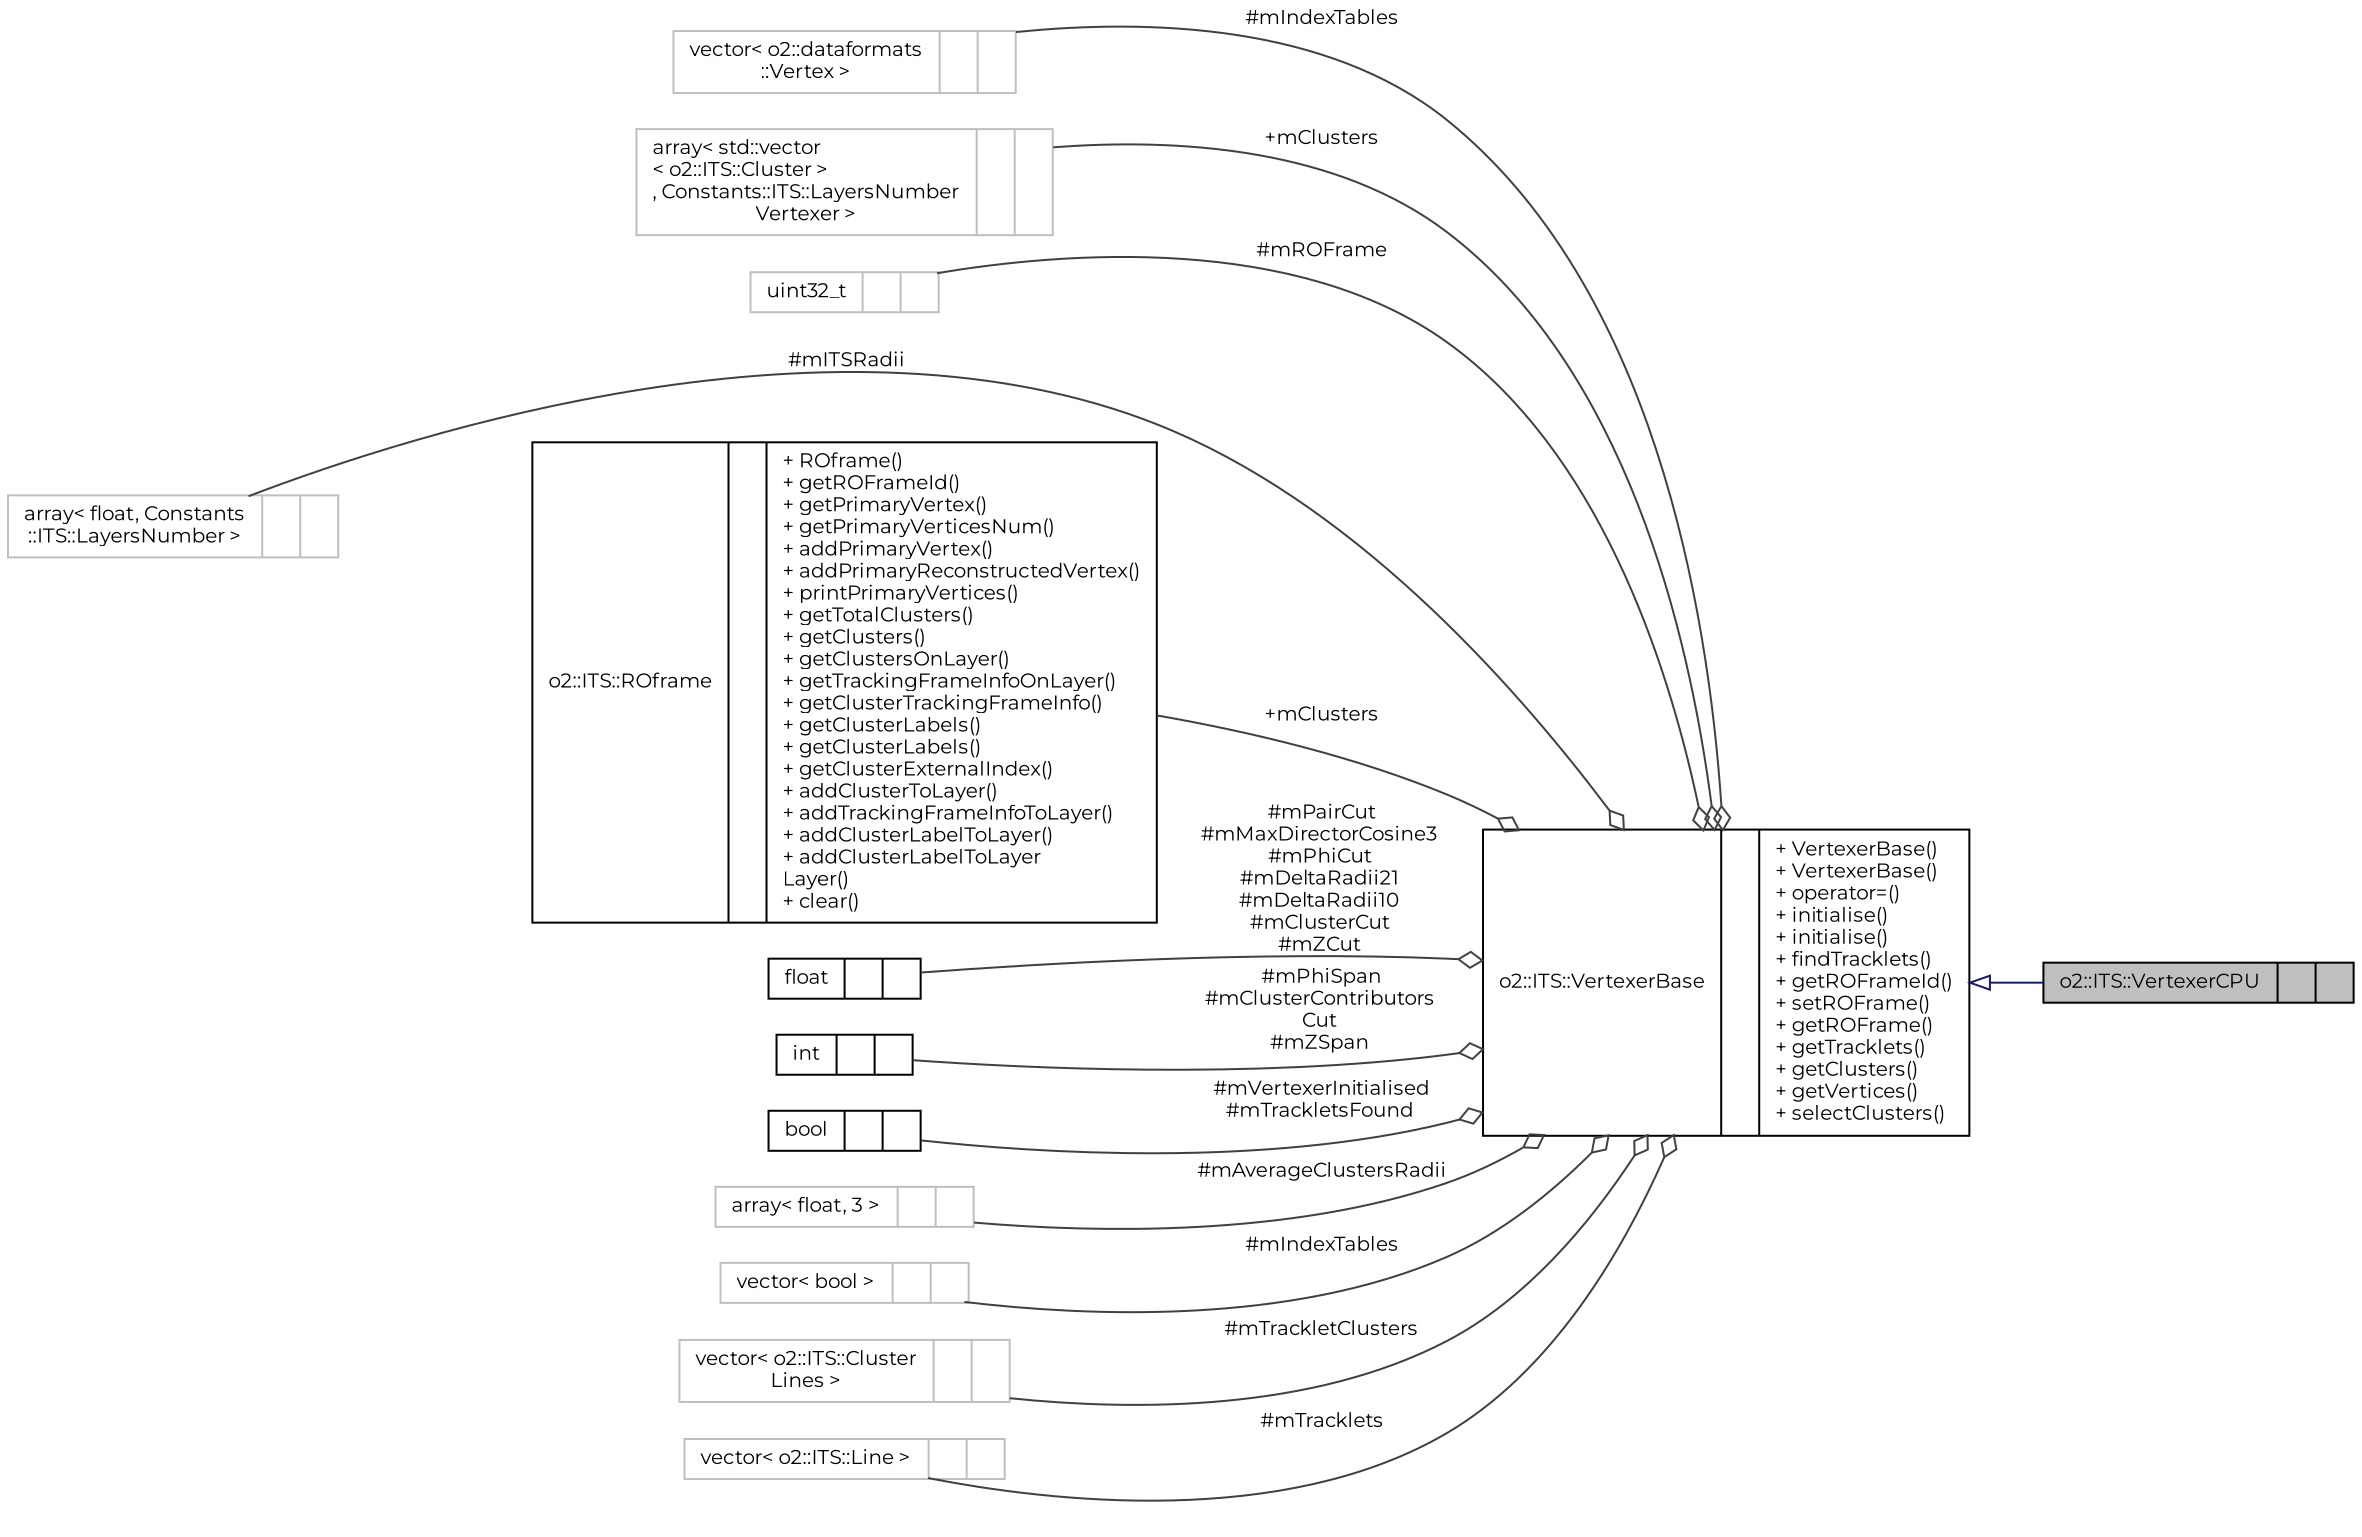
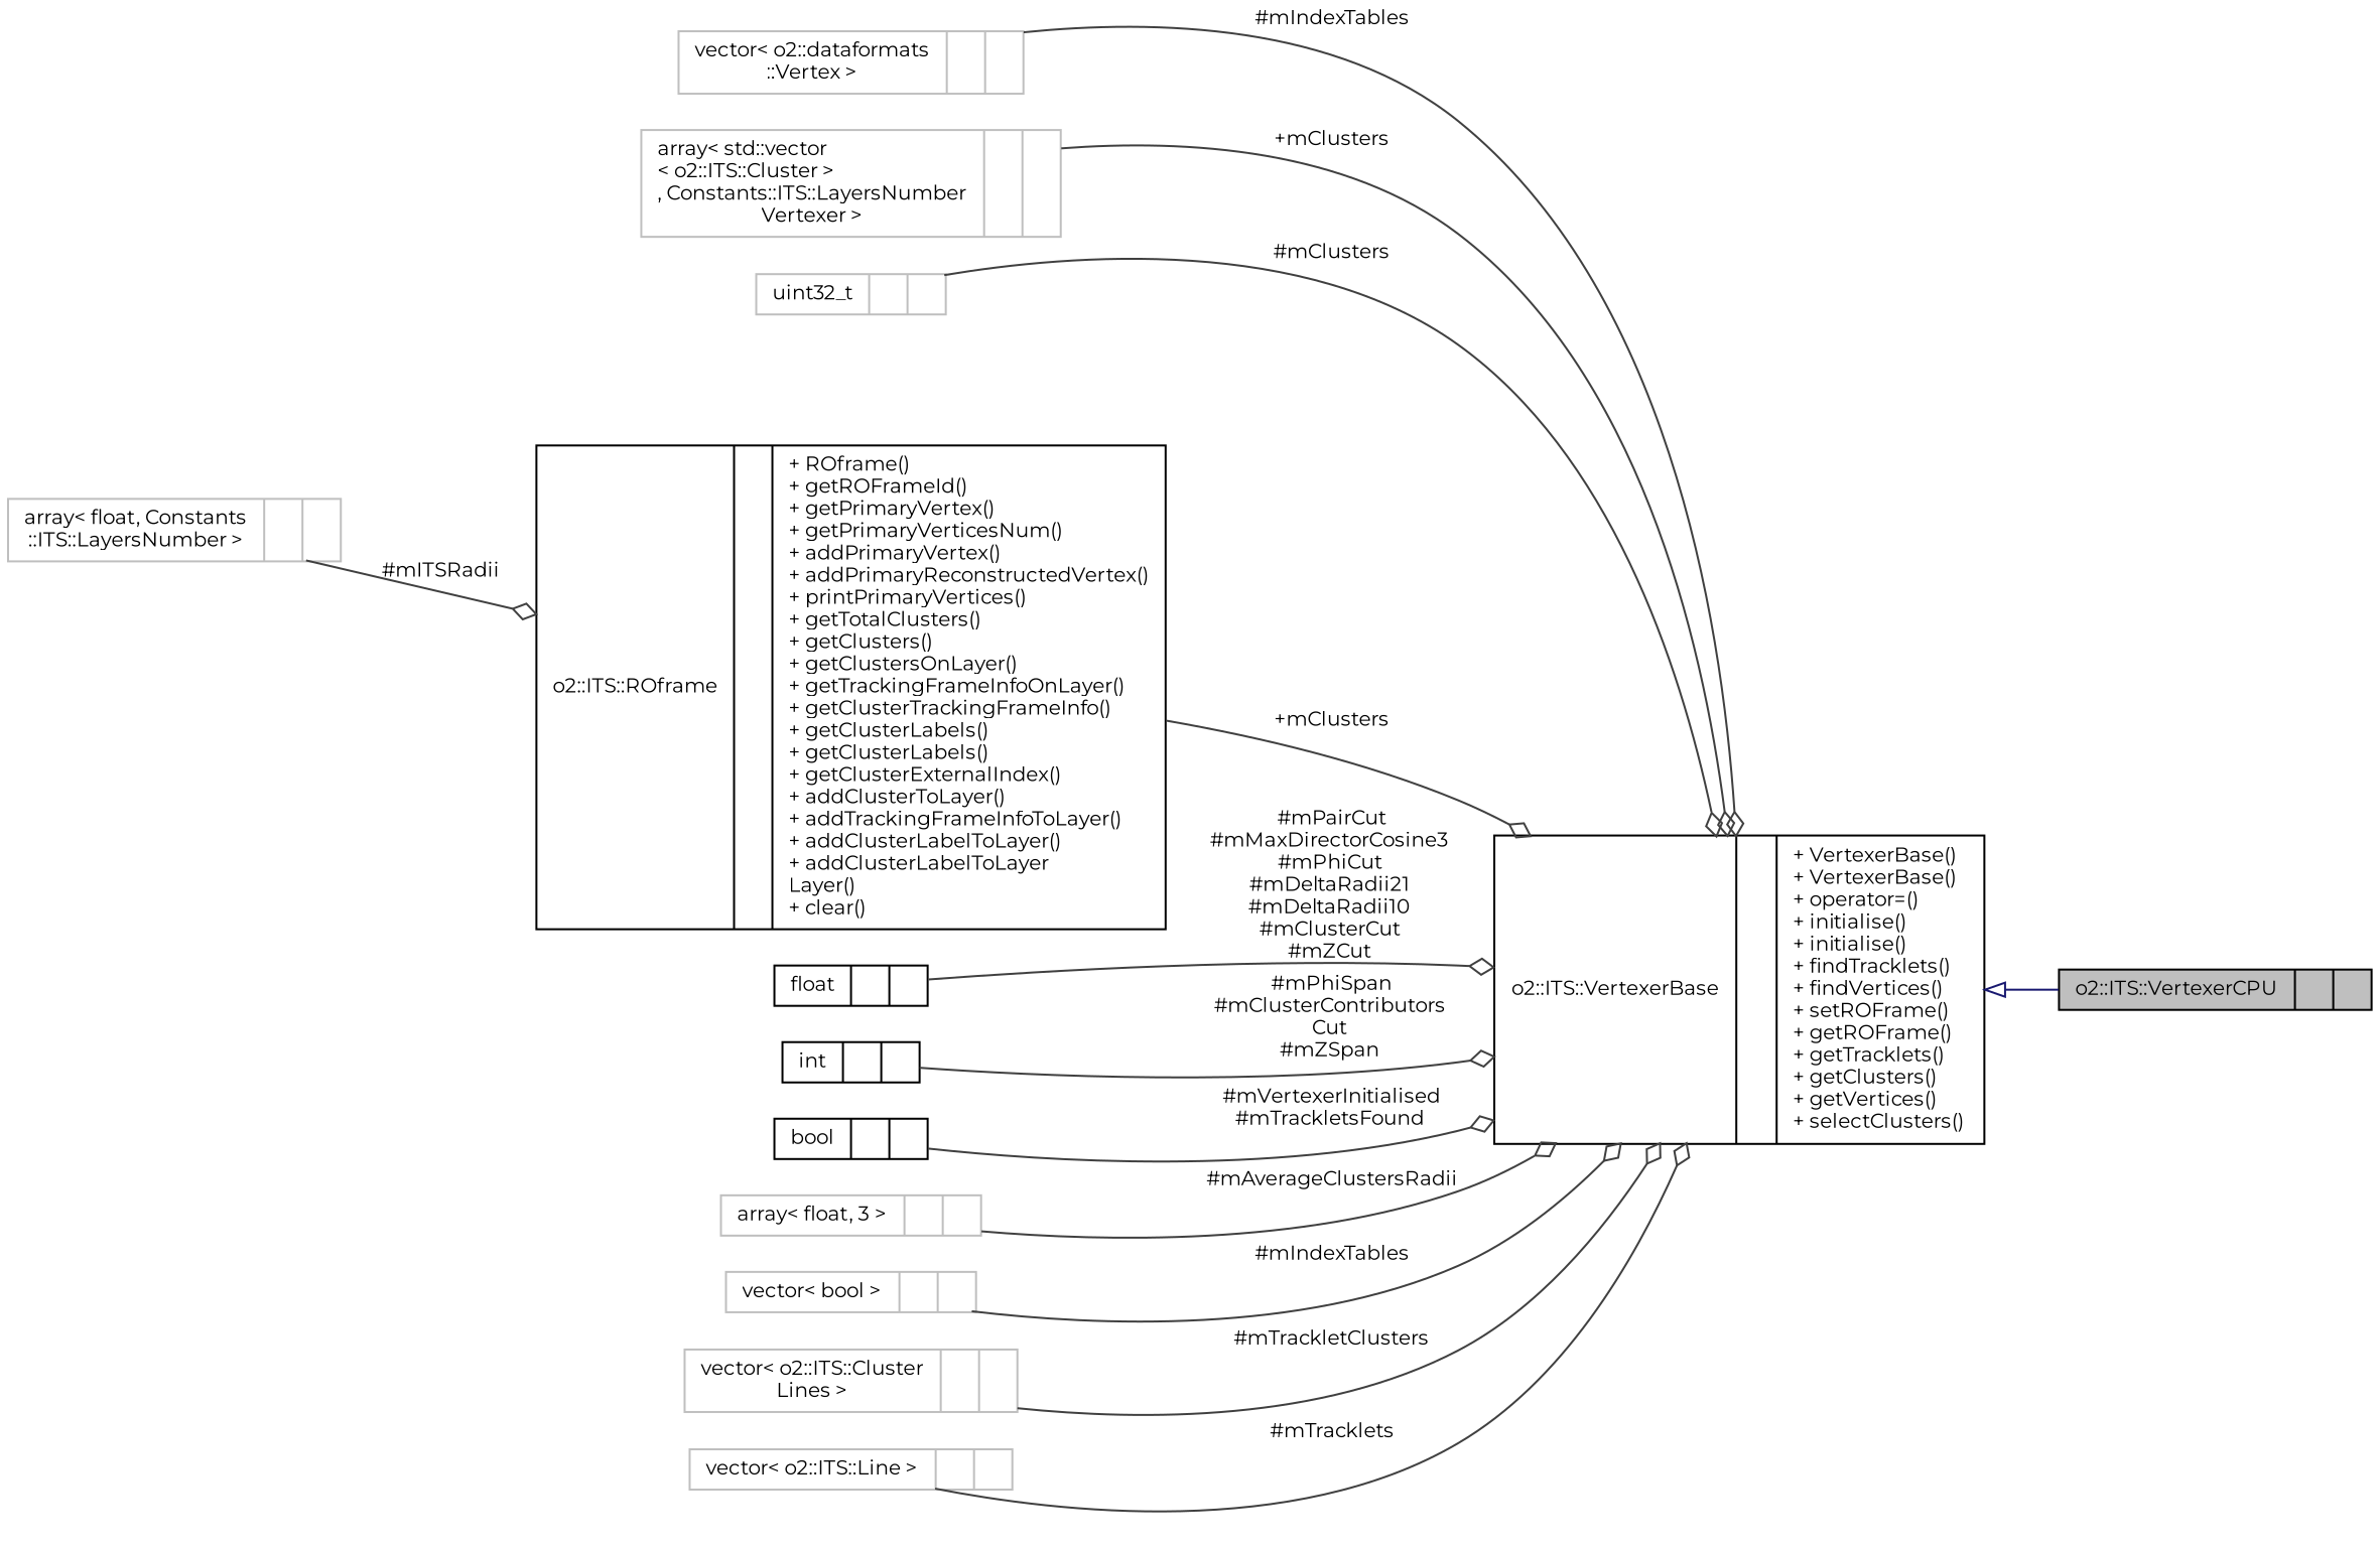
  digraph {
    fontname=Montserrat
    rankdir=LR
    node [color=grey75 fontname=Montserrat fontsize=10 shape=record]
    edge [color=grey25 fontname=Montserrat fontsize=10 labelfontname=Helvetica labelfontsize=10 style=solid arrowhead=odiamond]
    n1 [color=black fillcolor=grey75 fontcolor=black height=0.2 label="{o2::ITS::VertexerCPU\n||}" style=filled width=0.4]
-   n2 [color=black height=0.2 label="{o2::ITS::VertexerBase\n||+ VertexerBase()\l+ VertexerBase()\l+ operator=()\l+ initialise()\l+ initialise()\l+ findTracklets()\l+ getROFrameId()\l+ setROFrame()\l+ getROFrame()\l+ getTracklets()\l+ getClusters()\l+ getVertices()\l+ selectClusters()\l}" width=0.4]
+   n2 [color=black height=0.2 label="{o2::ITS::VertexerBase\n||+ VertexerBase()\l+ VertexerBase()\l+ operator=()\l+ initialise()\l+ initialise()\l+ findTracklets()\l+ findVertices()\l+ setROFrame()\l+ getROFrame()\l+ getTracklets()\l+ getClusters()\l+ getVertices()\l+ selectClusters()\l}" width=0.4]
    n3 [height=0.2 label="{vector\< o2::dataformats\l::Vertex \>\n||}" width=0.4]
    n4 [height=0.2 label="{array\< std::vector\l\< o2::ITS::Cluster \>\l, Constants::ITS::LayersNumber\lVertexer \>\n||}" width=0.4]
    n5 [height=0.2 label="{uint32_t\n||}" width=0.4]
    n6 [height=0.2 label="{array\< float, Constants\l::ITS::LayersNumber \>\n||}" width=0.4]
    n7 [color=black height=0.2 label="{float\n||}" width=0.4]
    n8 [color=black height=0.2 label="{o2::ITS::ROframe\n||+ ROframe()\l+ getROFrameId()\l+ getPrimaryVertex()\l+ getPrimaryVerticesNum()\l+ addPrimaryVertex()\l+ addPrimaryReconstructedVertex()\l+ printPrimaryVertices()\l+ getTotalClusters()\l+ getClusters()\l+ getClustersOnLayer()\l+ getTrackingFrameInfoOnLayer()\l+ getClusterTrackingFrameInfo()\l+ getClusterLabels()\l+ getClusterLabels()\l+ getClusterExternalIndex()\l+ addClusterToLayer()\l+ addTrackingFrameInfoToLayer()\l+ addClusterLabelToLayer()\l+ addClusterLabelToLayer\lLayer()\l+ clear()\l}" width=0.4]
    n9 [color=black height=0.2 label="{int\n||}" width=0.4]
    n10 [color=black height=0.2 label="{bool\n||}" width=0.4]
    n11 [height=0.2 label="{array\< float, 3 \>\n||}" width=0.4]
    n12 [height=0.2 label="{vector\< bool \>\n||}" width=0.4]
    n13 [height=0.2 label="{vector\< o2::ITS::Cluster\lLines \>\n||}" width=0.4]
    n14 [height=0.2 label="{vector\< o2::ITS::Line \>\n||}" width=0.4]
    n2 -> n1 [arrowtail=onormal color=midnightblue dir=back arrowhead=""]
    n3 -> n2 [label=" #mIndexTables"]
    n4 -> n2 [label=" +mClusters"]
-   n5 -> n2 [label=" #mROFrame"]
-   n6 -> n2 [label=" #mITSRadii"]
+   n5 -> n2 [label=" #mClusters"]
+   n6 -> n8 [label=" #mITSRadii"]
    n7 -> n2 [label=" #mPairCut\n#mMaxDirectorCosine3\n#mPhiCut\n#mDeltaRadii21\n#mDeltaRadii10\n#mClusterCut\n#mZCut"]
    n8 -> n2 [label=" +mClusters"]
    n9 -> n2 [label=" #mPhiSpan\n#mClusterContributors\lCut\n#mZSpan"]
    n10 -> n2 [label=" #mVertexerInitialised\n#mTrackletsFound"]
    n11 -> n2 [label=" #mAverageClustersRadii"]
    n12 -> n2 [label=" #mIndexTables"]
    n13 -> n2 [label=" #mTrackletClusters"]
    n14 -> n2 [label=" #mTracklets"]
  }
